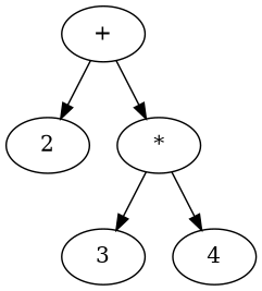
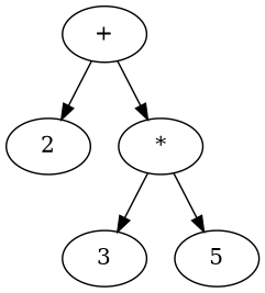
  digraph {
    n1 [label="+"]
    n2 [label=2]
    n3 [label="*"]
    n4 [label=3]
-   n5 [label=4]
+   n5 [label=5]
    n1 -> n2
    n1 -> n3
    n3 -> n4
    n3 -> n5
  }
